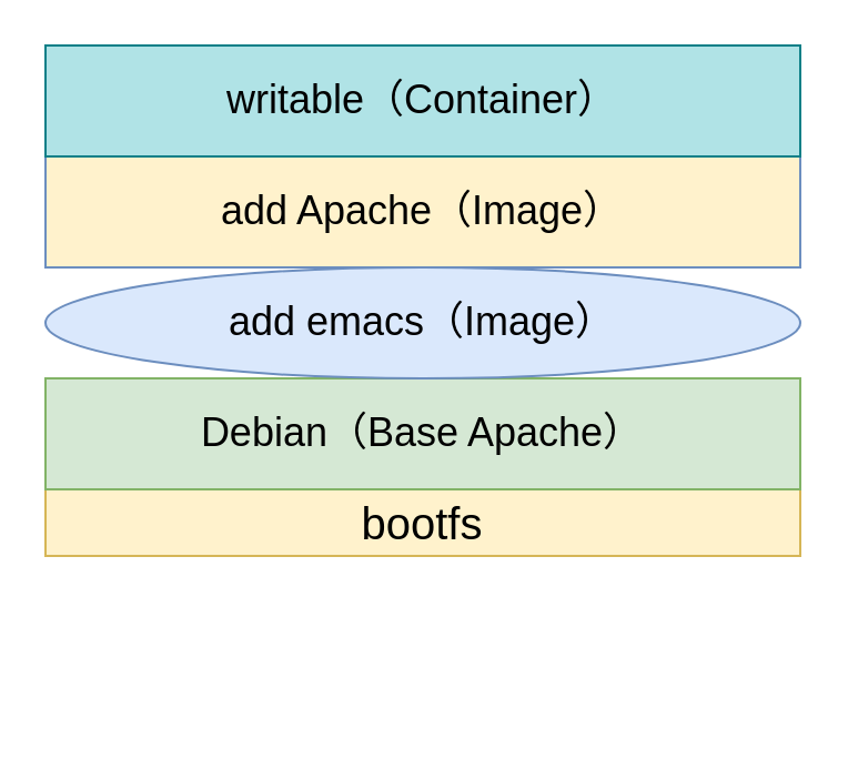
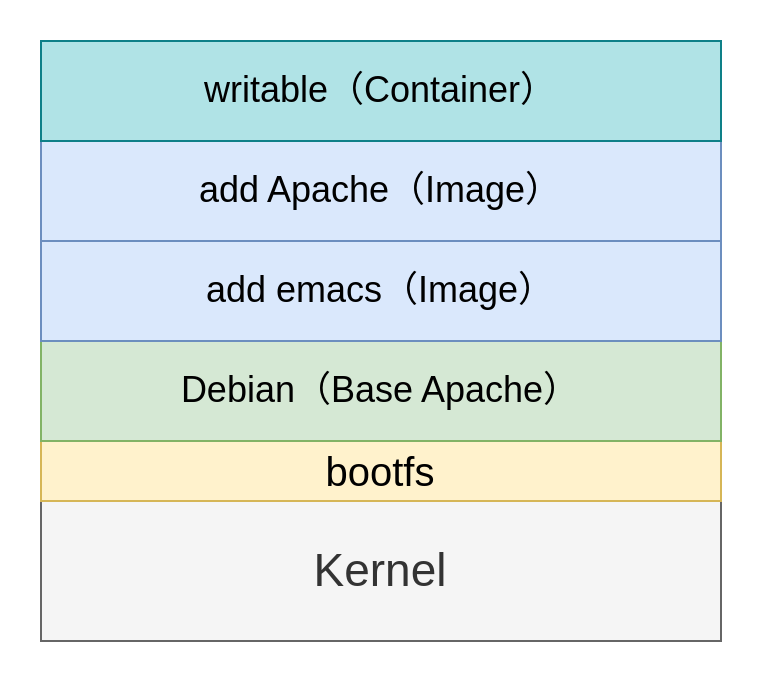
  <mxCell id="0" />
  <mxCell id="1" parent="0" />
+ <mxCell id="2" value="&lt;font style=&quot;font-size: 23px;&quot;&gt;Kernel&lt;/font&gt;" style="rounded=0;whiteSpace=wrap;html=1;fillColor=#f5f5f5;fontColor=#333333;strokeColor=#666666;" vertex="1" parent="1"><mxGeometry x="20" y="250" width="340" height="70" as="geometry" /></mxCell>
  <mxCell id="3" value="&lt;font style=&quot;font-size: 20px;&quot;&gt;bootfs&lt;/font&gt;" style="rounded=0;whiteSpace=wrap;html=1;fillColor=#fff2cc;strokeColor=#d6b656;" vertex="1" parent="1"><mxGeometry x="20" y="220" width="340" height="30" as="geometry" /></mxCell>
  <mxCell id="4" value="&lt;font style=&quot;font-size: 18px;&quot;&gt;Debian（Base Apache）&lt;/font&gt;" style="rounded=0;whiteSpace=wrap;html=1;fillColor=#d5e8d4;strokeColor=#82b366;" vertex="1" parent="1"><mxGeometry x="20" y="170" width="340" height="50" as="geometry" /></mxCell>
- <mxCell id="5" value="&lt;font style=&quot;font-size: 18px;&quot;&gt;add emacs（Image）&lt;/font&gt;" style="ellipse;whiteSpace=wrap;html=1;fillColor=#dae8fc;strokeColor=#6c8ebf;" vertex="1" parent="1"><mxGeometry x="20" y="120" width="340" height="50" as="geometry" /></mxCell>
- <mxCell id="6" value="&lt;font style=&quot;font-size: 18px;&quot;&gt;add Apache（Image）&lt;/font&gt;" style="rounded=0;whiteSpace=wrap;html=1;fillColor=#fff2cc;strokeColor=#6c8ebf;" vertex="1" parent="1"><mxGeometry x="20" y="70" width="340" height="50" as="geometry" /></mxCell>
+ <mxCell id="5" value="&lt;font style=&quot;font-size: 18px;&quot;&gt;add emacs（Image）&lt;/font&gt;" style="rounded=0;whiteSpace=wrap;html=1;fillColor=#dae8fc;strokeColor=#6c8ebf;" vertex="1" parent="1"><mxGeometry x="20" y="120" width="340" height="50" as="geometry" /></mxCell>
+ <mxCell id="6" value="&lt;font style=&quot;font-size: 18px;&quot;&gt;add Apache（Image）&lt;/font&gt;" style="rounded=0;whiteSpace=wrap;html=1;fillColor=#dae8fc;strokeColor=#6c8ebf;" vertex="1" parent="1"><mxGeometry x="20" y="70" width="340" height="50" as="geometry" /></mxCell>
  <mxCell id="7" value="&lt;font style=&quot;font-size: 18px;&quot;&gt;writable（Container）&lt;/font&gt;" style="rounded=0;whiteSpace=wrap;html=1;fillColor=#b0e3e6;strokeColor=#0e8088;" vertex="1" parent="1"><mxGeometry x="20" y="20" width="340" height="50" as="geometry" /></mxCell>
